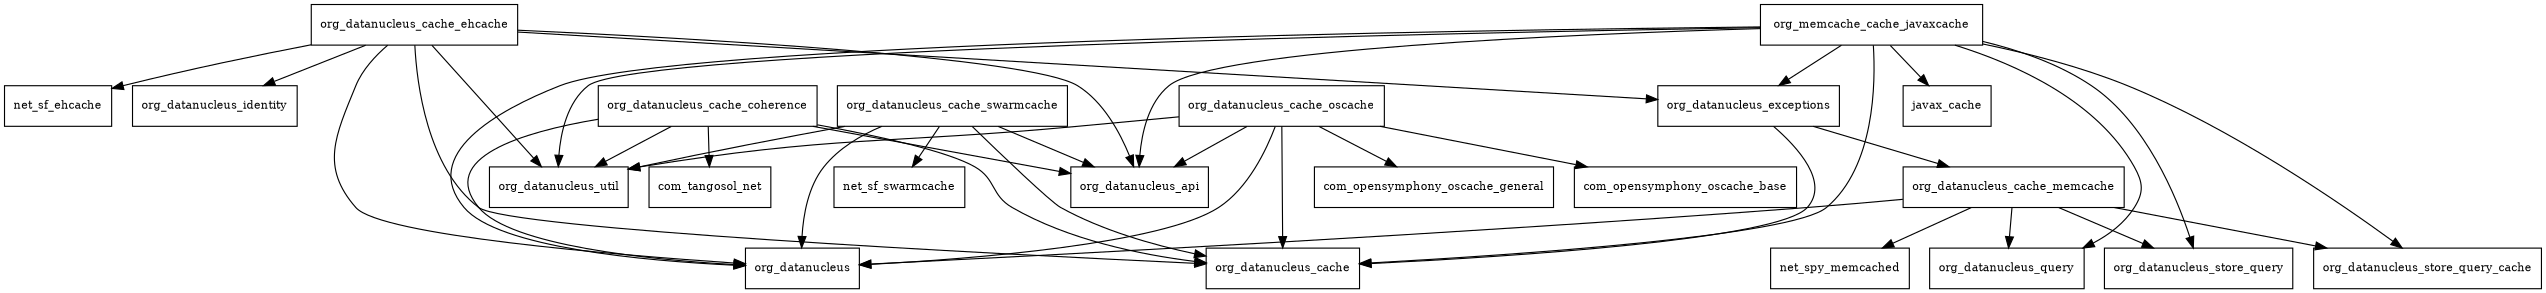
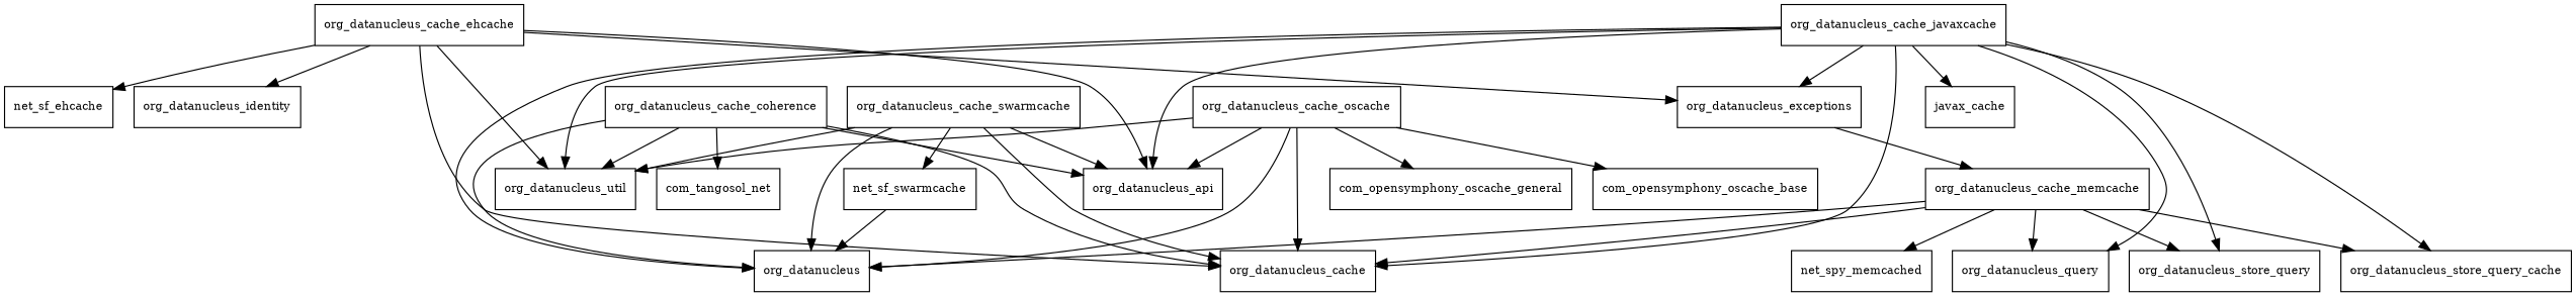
  digraph {
    node [fontsize=10.0 shape=box]
    org_datanucleus_cache_coherence
    com_tangosol_net
    org_datanucleus
    org_datanucleus_api
    org_datanucleus_cache
    org_datanucleus_util
    org_datanucleus_cache_ehcache
    net_sf_ehcache
    org_datanucleus_exceptions
    org_datanucleus_identity
    org_datanucleus_cache_memcache
-   org_datanucleus_cache_javaxcache [label=org_memcache_cache_javaxcache]
+   org_datanucleus_cache_javaxcache
    javax_cache
    org_datanucleus_query
    org_datanucleus_store_query
    org_datanucleus_store_query_cache
    net_spy_memcached
    org_datanucleus_cache_oscache
    com_opensymphony_oscache_base
    com_opensymphony_oscache_general
    org_datanucleus_cache_swarmcache
    net_sf_swarmcache
    org_datanucleus_cache_coherence -> com_tangosol_net
    org_datanucleus_cache_coherence -> org_datanucleus
    org_datanucleus_cache_coherence -> org_datanucleus_api
    org_datanucleus_cache_coherence -> org_datanucleus_cache
    org_datanucleus_cache_coherence -> org_datanucleus_util
-   org_datanucleus_cache_ehcache -> org_datanucleus
+   net_sf_swarmcache -> org_datanucleus
    org_datanucleus_cache_ehcache -> org_datanucleus_api
    org_datanucleus_cache_ehcache -> org_datanucleus_cache
    org_datanucleus_cache_ehcache -> org_datanucleus_util
    org_datanucleus_cache_ehcache -> net_sf_ehcache
    org_datanucleus_cache_ehcache -> org_datanucleus_exceptions
    org_datanucleus_cache_ehcache -> org_datanucleus_identity
    org_datanucleus_exceptions -> org_datanucleus_cache_memcache
    org_datanucleus_cache_memcache -> org_datanucleus
-   org_datanucleus_exceptions -> org_datanucleus_cache
+   org_datanucleus_cache_memcache -> org_datanucleus_cache
    org_datanucleus_cache_memcache -> org_datanucleus_query
    org_datanucleus_cache_memcache -> org_datanucleus_store_query
    org_datanucleus_cache_memcache -> org_datanucleus_store_query_cache
    org_datanucleus_cache_memcache -> net_spy_memcached
    org_datanucleus_cache_javaxcache -> org_datanucleus
    org_datanucleus_cache_javaxcache -> org_datanucleus_api
    org_datanucleus_cache_javaxcache -> org_datanucleus_cache
    org_datanucleus_cache_javaxcache -> org_datanucleus_util
    org_datanucleus_cache_javaxcache -> org_datanucleus_exceptions
    org_datanucleus_cache_javaxcache -> javax_cache
    org_datanucleus_cache_javaxcache -> org_datanucleus_query
    org_datanucleus_cache_javaxcache -> org_datanucleus_store_query
    org_datanucleus_cache_javaxcache -> org_datanucleus_store_query_cache
    org_datanucleus_cache_oscache -> org_datanucleus
    org_datanucleus_cache_oscache -> org_datanucleus_api
    org_datanucleus_cache_oscache -> org_datanucleus_cache
    org_datanucleus_cache_oscache -> org_datanucleus_util
    org_datanucleus_cache_oscache -> com_opensymphony_oscache_base
    org_datanucleus_cache_oscache -> com_opensymphony_oscache_general
    org_datanucleus_cache_swarmcache -> org_datanucleus
    org_datanucleus_cache_swarmcache -> org_datanucleus_api
    org_datanucleus_cache_swarmcache -> org_datanucleus_cache
    org_datanucleus_cache_swarmcache -> org_datanucleus_util
    org_datanucleus_cache_swarmcache -> net_sf_swarmcache
  }
